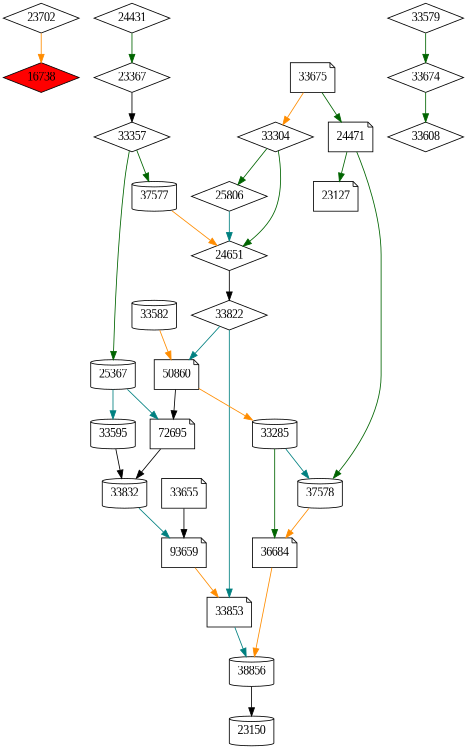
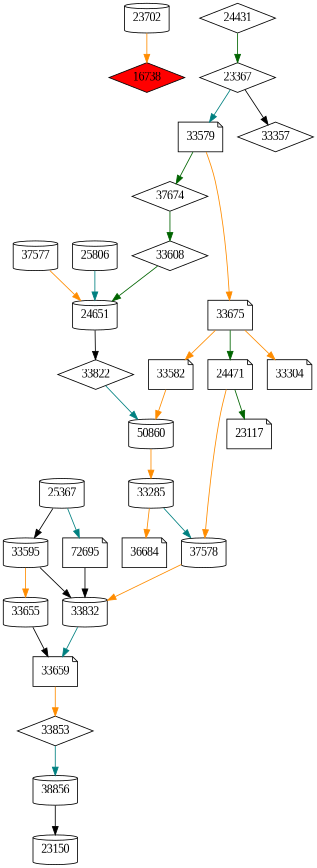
  strict digraph {
    fontname="Liberation Serif"
    node [fontname="Liberation Serif" shape=diamond]
    edge [color=darkorange fontname="Liberation Serif"]
    n1 [fillcolor=red label=16738 style=filled]
-   n2 [label=23702]
+   n2 [label=23702 shape=cylinder]
    n3 [label=23150 shape=cylinder]
    n4 [label=38856 shape=cylinder]
-   n5 [label=33853 shape=note]
+   n5 [label=33853]
    n6 [label=36684 shape=note]
-   n7 [label=23127 shape=note]
-   n8 [label=93659 shape=note]
+   n7 [label=23117 shape=note]
+   n8 [label=33659 shape=note]
    n9 [label=33822]
-   n10 [label=50860 shape=note]
+   n10 [label=50860 shape=cylinder]
    n11 [label=33285 shape=cylinder]
    n12 [label=37578 shape=cylinder]
    n13 [label=24471 shape=note]
-   n14 [label=33655 shape=note]
+   n14 [label=33655 shape=cylinder]
    n15 [label=33832 shape=cylinder]
-   n16 [label=24651]
+   n16 [label=24651 shape=cylinder]
    n17 [label=72695 shape=note]
    n18 [label=37577 shape=cylinder]
    n19 [label=33675 shape=note]
-   n20 [label=33582 shape=cylinder]
-   n21 [label=33304]
-   n22 [label=25806]
+   n20 [label=33582 shape=note]
+   n21 [label=33304 shape=note]
+   n22 [label=25806 shape=cylinder]
    n23 [label=33595 shape=cylinder]
    n24 [label=33608]
    n25 [label=33357]
    n26 [label=25367 shape=cylinder]
-   n27 [label=33579]
-   n28 [label=33674]
+   n27 [label=33579 shape=note]
+   n28 [label=37674]
    n29 [label=23367]
    n30 [label=24431]
    n2 -> n1
    n4 -> n3 [color=black]
    n5 -> n4 [color=teal]
-   n6 -> n4
    n8 -> n5
-   n9 -> n5 [color=teal]
    n9 -> n10 [color=teal]
    n10 -> n11
-   n10 -> n17 [color=black]
-   n11 -> n6 [color=darkgreen]
+   n11 -> n6
    n11 -> n12 [color=teal]
-   n12 -> n6
+   n12 -> n15
    n13 -> n7 [color=darkgreen]
-   n13 -> n12 [color=darkgreen]
+   n13 -> n12
    n14 -> n8 [color=black]
    n15 -> n8 [color=teal]
    n16 -> n9 [color=black]
    n17 -> n15 [color=black]
    n18 -> n16
    n19 -> n13 [color=darkgreen]
+   n19 -> n20
    n19 -> n21
    n20 -> n10
-   n21 -> n22 [color=darkgreen]
    n22 -> n16 [color=teal]
+   n23 -> n14
    n23 -> n15 [color=black]
-   n21 -> n16 [color=darkgreen]
-   n25 -> n18 [color=darkgreen]
-   n25 -> n26 [color=darkgreen]
+   n24 -> n16 [color=darkgreen]
    n26 -> n17 [color=teal]
-   n26 -> n23 [color=teal]
+   n26 -> n23 [color=black]
+   n27 -> n19
    n27 -> n28 [color=darkgreen]
    n28 -> n24 [color=darkgreen]
    n29 -> n25 [color=black]
+   n29 -> n27 [color=teal]
    n30 -> n29 [color=darkgreen]
  }
